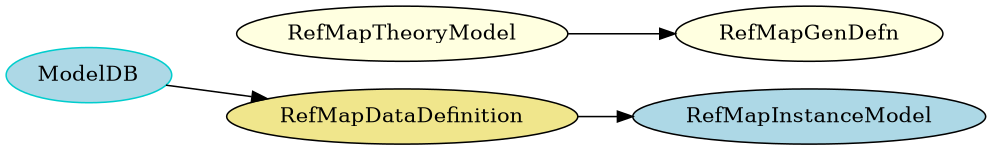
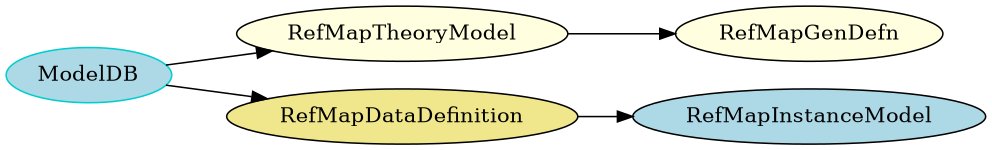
  digraph {
    rankdir=LR
    node [fillcolor=lightblue style=filled]
    n1 [color=cyan3 label=ModelDB shape=oval]
    RefMapTheoryModel [fillcolor=lightyellow]
    RefMapDataDefinition [fillcolor=khaki]
    RefMapGenDefn [fillcolor=lightyellow]
    RefMapInstanceModel
+   n1 -> RefMapTheoryModel
    n1 -> RefMapDataDefinition
    RefMapTheoryModel -> RefMapGenDefn
    RefMapDataDefinition -> RefMapInstanceModel
  }
